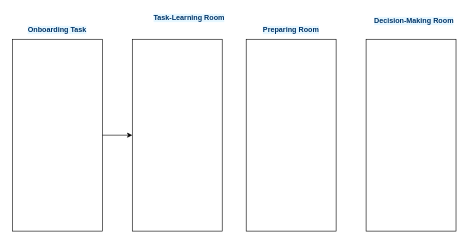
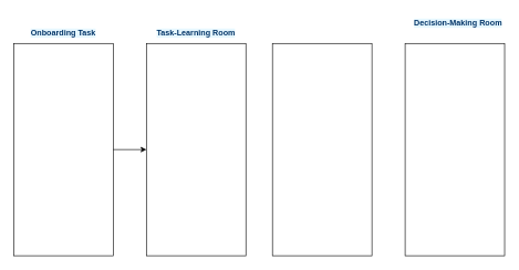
  <mxCell id="0" />
  <mxCell id="1" parent="0" />
  <mxCell id="2" value="" style="rounded=0;whiteSpace=wrap;html=1;" vertex="1" parent="1"><mxGeometry x="20" y="65" width="150" height="320" as="geometry" /></mxCell>
  <mxCell id="3" value="" style="rounded=0;whiteSpace=wrap;html=1;" vertex="1" parent="1"><mxGeometry x="410" y="65" width="150" height="320" as="geometry" /></mxCell>
  <mxCell id="4" value="" style="edgeStyle=orthogonalEdgeStyle;rounded=0;orthogonalLoop=1;jettySize=auto;html=1;" edge="1" parent="1" source="2" target="5"><mxGeometry relative="1" as="geometry"><mxPoint x="270" y="225" as="targetPoint" /><mxPoint x="170" y="225" as="sourcePoint" /></mxGeometry></mxCell>
  <mxCell id="5" value="" style="rounded=0;whiteSpace=wrap;html=1;" vertex="1" parent="1"><mxGeometry x="220" y="65" width="150" height="320" as="geometry" /></mxCell>
  <mxCell id="6" value="" style="rounded=0;whiteSpace=wrap;html=1;" vertex="1" parent="1"><mxGeometry x="610" y="65" width="150" height="320" as="geometry" /></mxCell>
  <mxCell id="7" value="&lt;span style=&quot;color: rgb(0, 51, 102); font-family: Arial, sans-serif; font-weight: 700; background-color: rgb(230, 247, 255);&quot;&gt;Onboarding Task&lt;/span&gt;" style="text;html=1;align=center;verticalAlign=middle;whiteSpace=wrap;rounded=0;" vertex="1" parent="1"><mxGeometry x="30" y="35" width="130" height="30" as="geometry" /></mxCell>
- <mxCell id="8" value="&lt;span style=&quot;color: rgb(0, 51, 102); font-family: Arial, sans-serif; font-weight: 700; background-color: rgb(230, 247, 255);&quot;&gt;Task-Learning Room&lt;/span&gt;" style="text;html=1;align=center;verticalAlign=middle;whiteSpace=wrap;rounded=0;" vertex="1" parent="1"><mxGeometry x="250" y="15" width="130" height="30" as="geometry" /></mxCell>
- <mxCell id="9" value="&lt;span style=&quot;color: rgb(0, 51, 102); font-family: Arial, sans-serif; font-weight: 700; background-color: rgb(230, 247, 255);&quot;&gt;Preparing Room&lt;/span&gt;" style="text;html=1;align=center;verticalAlign=middle;whiteSpace=wrap;rounded=0;" vertex="1" parent="1"><mxGeometry x="420" y="35" width="130" height="30" as="geometry" /></mxCell>
+ <mxCell id="8" value="&lt;span style=&quot;color: rgb(0, 51, 102); font-family: Arial, sans-serif; font-weight: 700; background-color: rgb(230, 247, 255);&quot;&gt;Task-Learning Room&lt;/span&gt;" style="text;html=1;align=center;verticalAlign=middle;whiteSpace=wrap;rounded=0;" vertex="1" parent="1"><mxGeometry x="230" y="35" width="130" height="30" as="geometry" /></mxCell>
  <mxCell id="10" value="&lt;span style=&quot;color: rgb(0, 51, 102); font-family: Arial, sans-serif; font-weight: 700; background-color: rgb(230, 247, 255);&quot;&gt;Decision-Making Room&lt;/span&gt;" style="text;html=1;align=center;verticalAlign=middle;whiteSpace=wrap;rounded=0;" vertex="1" parent="1"><mxGeometry x="620" y="20" width="140" height="30" as="geometry" /></mxCell>
